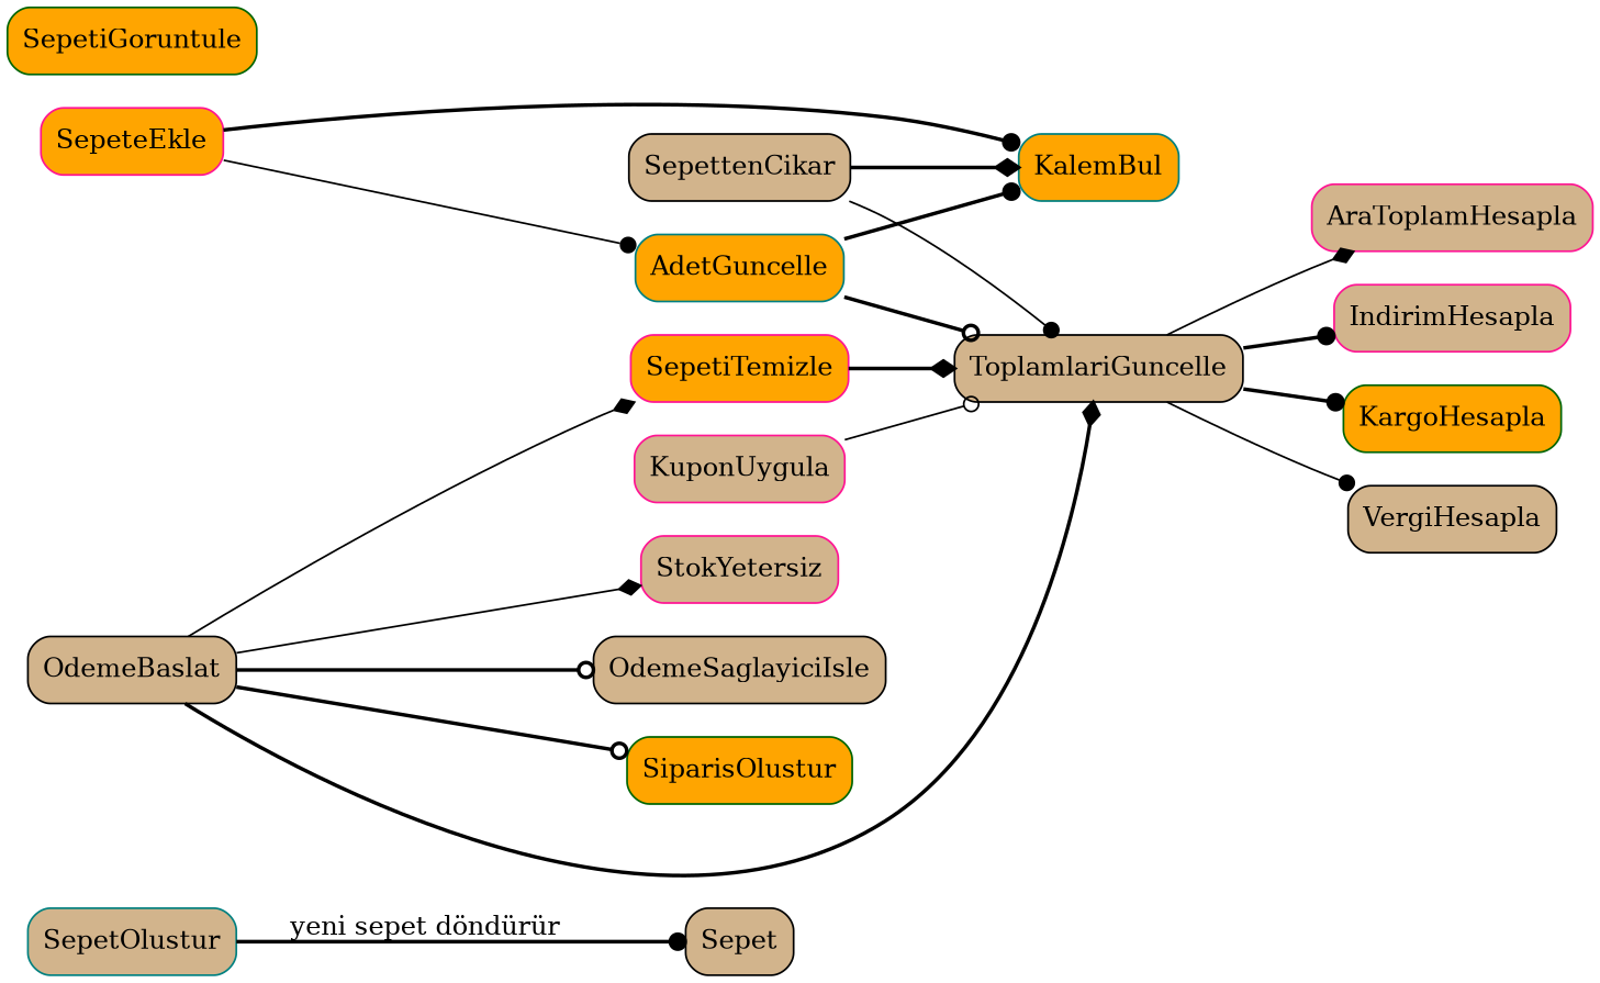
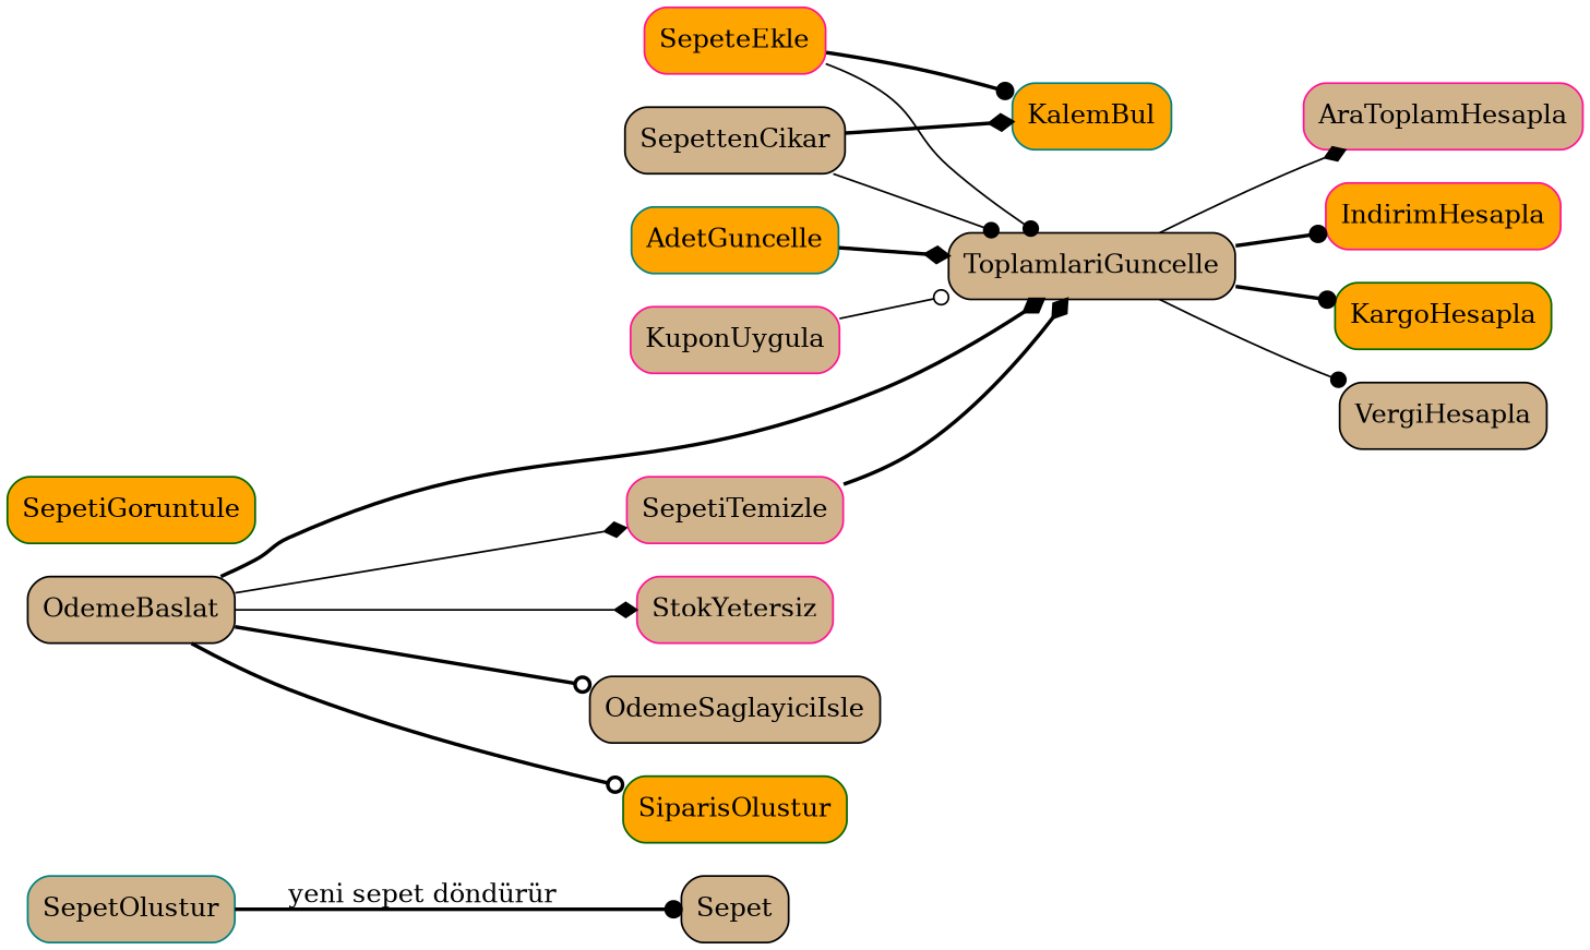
  digraph {
    rankdir=LR
    node [color=black fillcolor=tan shape=rectangle style="rounded,filled"]
    edge [arrowhead=dot style=bold]
    SepetOlustur [color=teal]
    Sepet
    SepeteEkle [color=deeppink fillcolor=orange]
    KalemBul [color=teal fillcolor=orange]
    ToplamlariGuncelle
    AraToplamHesapla [color=deeppink]
-   IndirimHesapla [color=deeppink]
+   IndirimHesapla [color=deeppink fillcolor=orange]
    KargoHesapla [color=darkgreen fillcolor=orange]
    VergiHesapla
    AdetGuncelle [color=teal fillcolor=orange]
    SepettenCikar
    KuponUygula [color=deeppink]
    OdemeBaslat
    StokYetersiz [color=deeppink]
    OdemeSaglayiciIsle
    SiparisOlustur [color=darkgreen fillcolor=orange]
-   SepetiTemizle [color=deeppink fillcolor=orange]
+   SepetiTemizle [color=deeppink]
    SepetiGoruntule [color=darkgreen fillcolor=orange]
    SepetOlustur -> Sepet [label="yeni sepet döndürür"]
    SepeteEkle -> KalemBul
-   SepeteEkle -> AdetGuncelle [style=solid]
+   SepeteEkle -> ToplamlariGuncelle [style=solid]
    ToplamlariGuncelle -> AraToplamHesapla [arrowhead=diamond style=solid]
    ToplamlariGuncelle -> IndirimHesapla
    ToplamlariGuncelle -> KargoHesapla
    ToplamlariGuncelle -> VergiHesapla [style=solid]
-   AdetGuncelle -> KalemBul
-   AdetGuncelle -> ToplamlariGuncelle [arrowhead=odot]
+   AdetGuncelle -> ToplamlariGuncelle [arrowhead=diamond]
    SepettenCikar -> KalemBul [arrowhead=diamond]
    SepettenCikar -> ToplamlariGuncelle [style=solid]
    KuponUygula -> ToplamlariGuncelle [arrowhead=odot style=solid]
    OdemeBaslat -> ToplamlariGuncelle [arrowhead=diamond]
    OdemeBaslat -> StokYetersiz [arrowhead=diamond style=solid]
    OdemeBaslat -> OdemeSaglayiciIsle [arrowhead=odot]
    OdemeBaslat -> SiparisOlustur [arrowhead=odot]
    OdemeBaslat -> SepetiTemizle [arrowhead=diamond style=solid]
    SepetiTemizle -> ToplamlariGuncelle [arrowhead=diamond]
  }
